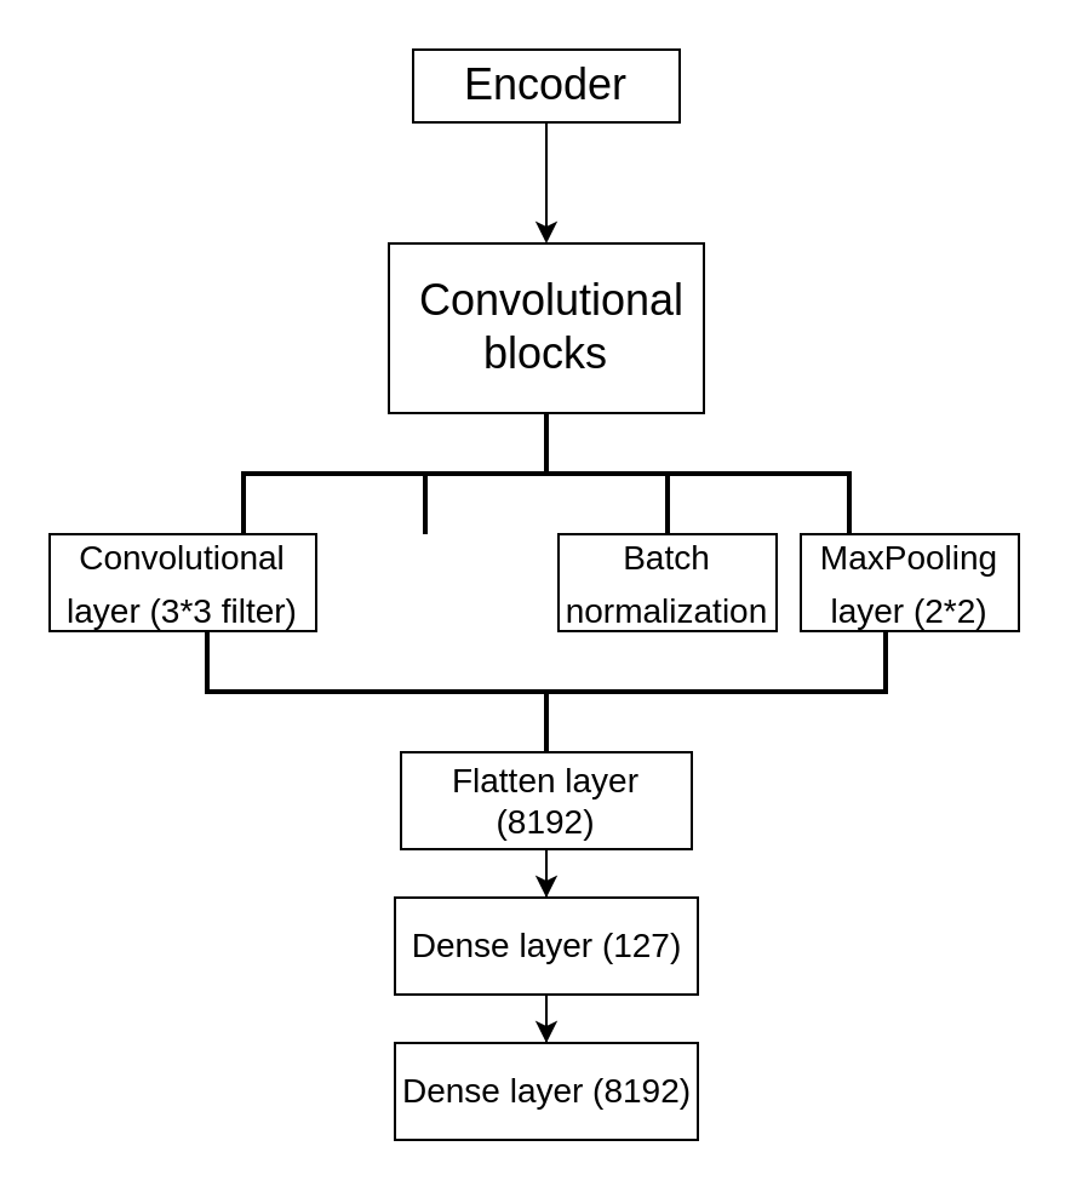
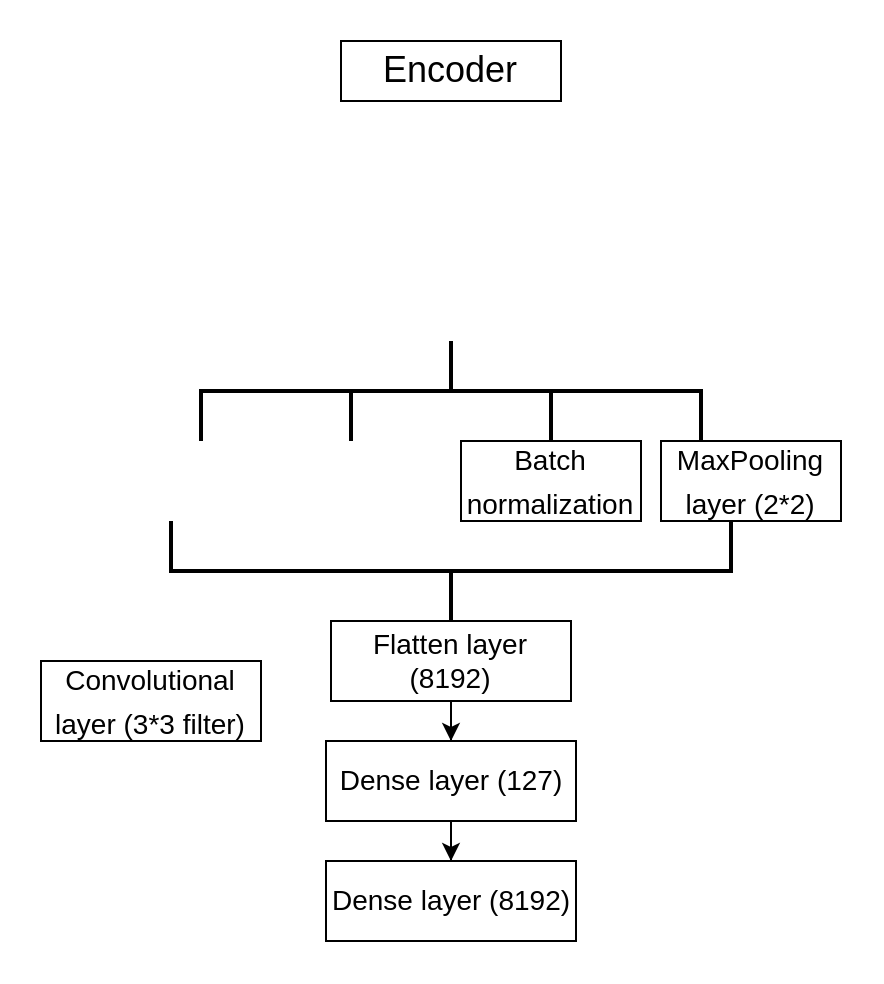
  <mxCell id="0" />
  <mxCell id="1" parent="0" />
- <mxCell id="2" value="" style="edgeStyle=orthogonalEdgeStyle;rounded=0;orthogonalLoop=1;jettySize=auto;html=1;fontSize=14;" edge="1" parent="1" source="3" target="4"><mxGeometry relative="1" as="geometry" /></mxCell>
  <mxCell id="3" value="&lt;font style=&quot;font-size: 18px;&quot;&gt;Encoder&lt;/font&gt;" style="rounded=0;whiteSpace=wrap;html=1;" vertex="1" parent="1"><mxGeometry x="170" y="20" width="110" height="30" as="geometry" /></mxCell>
- <mxCell id="4" value="&amp;nbsp;Convolutional blocks" style="rounded=0;whiteSpace=wrap;html=1;fontSize=18;" vertex="1" parent="1"><mxGeometry x="160" y="100" width="130" height="70" as="geometry" /></mxCell>
  <mxCell id="5" value="" style="strokeWidth=2;html=1;shape=mxgraph.flowchart.annotation_2;align=left;labelPosition=right;pointerEvents=1;fontSize=18;direction=south;" vertex="1" parent="1"><mxGeometry x="100" y="170" width="250" height="50" as="geometry" /></mxCell>
  <mxCell id="6" value="" style="strokeWidth=2;html=1;shape=mxgraph.flowchart.annotation_2;align=left;labelPosition=right;pointerEvents=1;fontSize=18;direction=south;" vertex="1" parent="1"><mxGeometry x="175" y="170" width="100" height="50" as="geometry" /></mxCell>
- <mxCell id="7" value="&lt;font style=&quot;font-size: 14px;&quot;&gt;Convolutional layer (3*3 filter)&lt;/font&gt;" style="rounded=0;whiteSpace=wrap;html=1;fontSize=18;" vertex="1" parent="1"><mxGeometry x="20" y="220" width="110" height="40" as="geometry" /></mxCell>
+ <mxCell id="7" value="&lt;font style=&quot;font-size: 14px;&quot;&gt;Convolutional layer (3*3 filter)&lt;/font&gt;" style="rounded=0;whiteSpace=wrap;html=1;fontSize=18;" vertex="1" parent="1"><mxGeometry x="20" y="330" width="110" height="40" as="geometry" /></mxCell>
  <mxCell id="8" value="&lt;font style=&quot;font-size: 14px;&quot;&gt;Batch normalization&lt;/font&gt;" style="rounded=0;whiteSpace=wrap;html=1;fontSize=18;" vertex="1" parent="1"><mxGeometry x="230" y="220" width="90" height="40" as="geometry" /></mxCell>
  <mxCell id="9" value="&lt;font style=&quot;font-size: 14px;&quot;&gt;MaxPooling layer (2*2)&lt;/font&gt;" style="rounded=0;whiteSpace=wrap;html=1;fontSize=18;" vertex="1" parent="1"><mxGeometry x="330" y="220" width="90" height="40" as="geometry" /></mxCell>
  <mxCell id="10" value="" style="strokeWidth=2;html=1;shape=mxgraph.flowchart.annotation_2;align=left;labelPosition=right;pointerEvents=1;fontSize=14;direction=north;" vertex="1" parent="1"><mxGeometry x="85" y="260" width="280" height="50" as="geometry" /></mxCell>
  <mxCell id="11" value="" style="edgeStyle=orthogonalEdgeStyle;rounded=0;orthogonalLoop=1;jettySize=auto;html=1;fontSize=14;" edge="1" parent="1" source="12" target="14"><mxGeometry relative="1" as="geometry" /></mxCell>
  <mxCell id="12" value="Flatten layer (8192)" style="rounded=0;whiteSpace=wrap;html=1;fontSize=14;" vertex="1" parent="1"><mxGeometry x="165" y="310" width="120" height="40" as="geometry" /></mxCell>
  <mxCell id="13" value="" style="edgeStyle=orthogonalEdgeStyle;rounded=0;orthogonalLoop=1;jettySize=auto;html=1;fontSize=14;" edge="1" parent="1" source="14" target="15"><mxGeometry relative="1" as="geometry" /></mxCell>
  <mxCell id="14" value="Dense layer (127)" style="rounded=0;whiteSpace=wrap;html=1;fontSize=14;" vertex="1" parent="1"><mxGeometry x="162.5" y="370" width="125" height="40" as="geometry" /></mxCell>
  <mxCell id="15" value="Dense layer (8192)" style="rounded=0;whiteSpace=wrap;html=1;fontSize=14;" vertex="1" parent="1"><mxGeometry x="162.5" y="430" width="125" height="40" as="geometry" /></mxCell>
